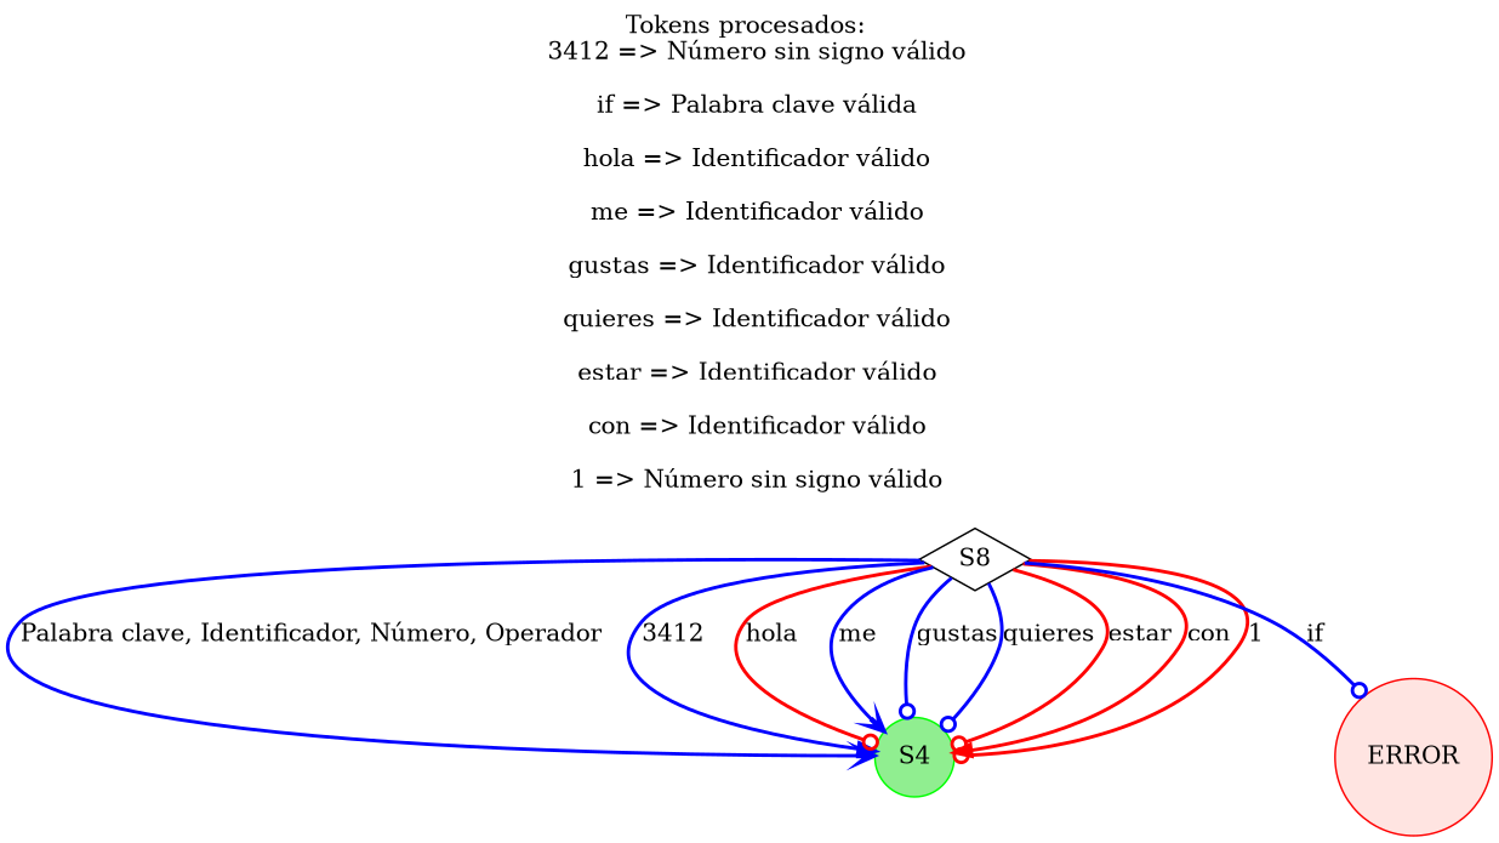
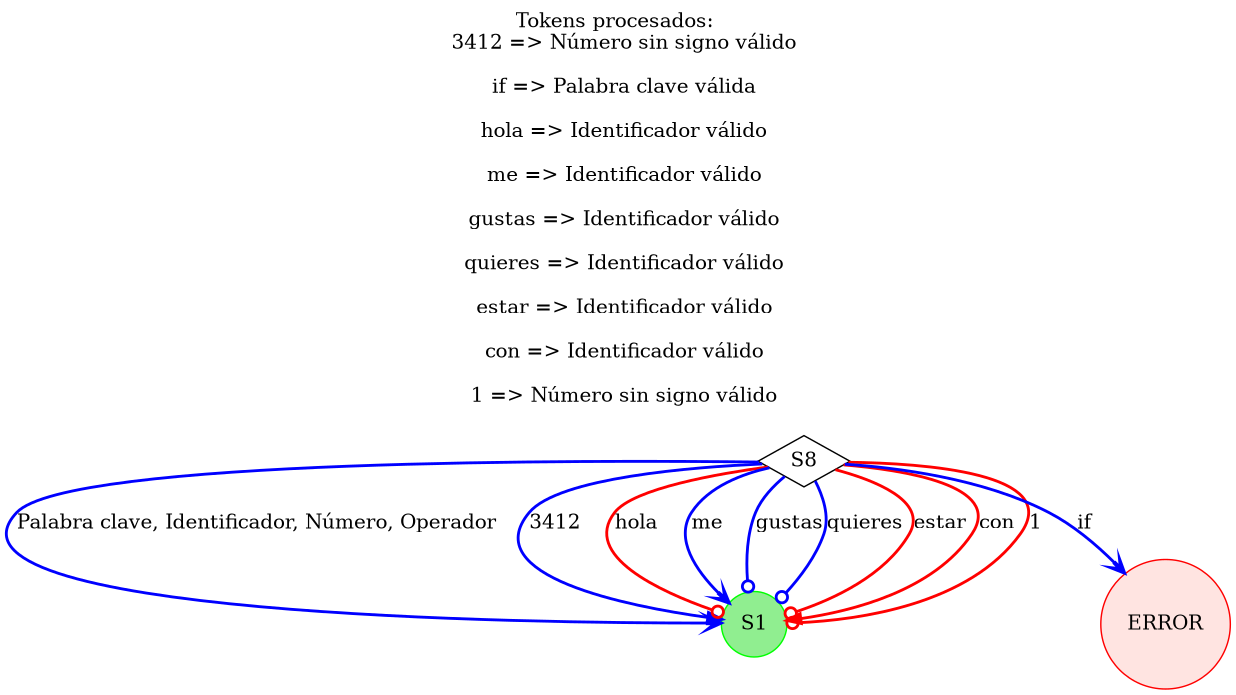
  digraph {
    label="Tokens procesados: \n  3412 => Número sin signo válido\n\n  if => Palabra clave válida\n\n  hola => Identificador válido\n\n  me => Identificador válido\n\n  gustas => Identificador válido\n\n  quieres => Identificador válido\n\n  estar => Identificador válido\n\n  con => Identificador válido\n\n  1 => Número sin signo válido\n\n"
    labelloc=t
    rankdir=TB
    node [shape=circle style=filled]
    edge [arrowhead=odot color=blue style=bold penwidth=2.0]
    n1 [fillcolor=white label=S8 shape=diamond]
-   n2 [color=green fillcolor=lightgreen label=S4]
+   n2 [color=green fillcolor=lightgreen label=S1]
    n3 [color=red fillcolor=mistyrose label=ERROR]
    n1 -> n2 [arrowhead=vee label="Palabra clave, Identificador, Número, Operador" penwidth=""]
    n1 -> n2 [arrowhead=normal label=3412]
    n1 -> n2 [color=red label=hola]
    n1 -> n2 [arrowhead=vee label=me]
    n1 -> n2 [label=gustas style=solid]
    n1 -> n2 [label=quieres]
    n1 -> n2 [color=red label=estar style=solid]
    n1 -> n2 [arrowhead=normal color=red label=con]
    n1 -> n2 [color=red label=1]
-   n1 -> n3 [label=if style=solid]
+   n1 -> n3 [arrowhead=vee label=if style=solid]
  }
